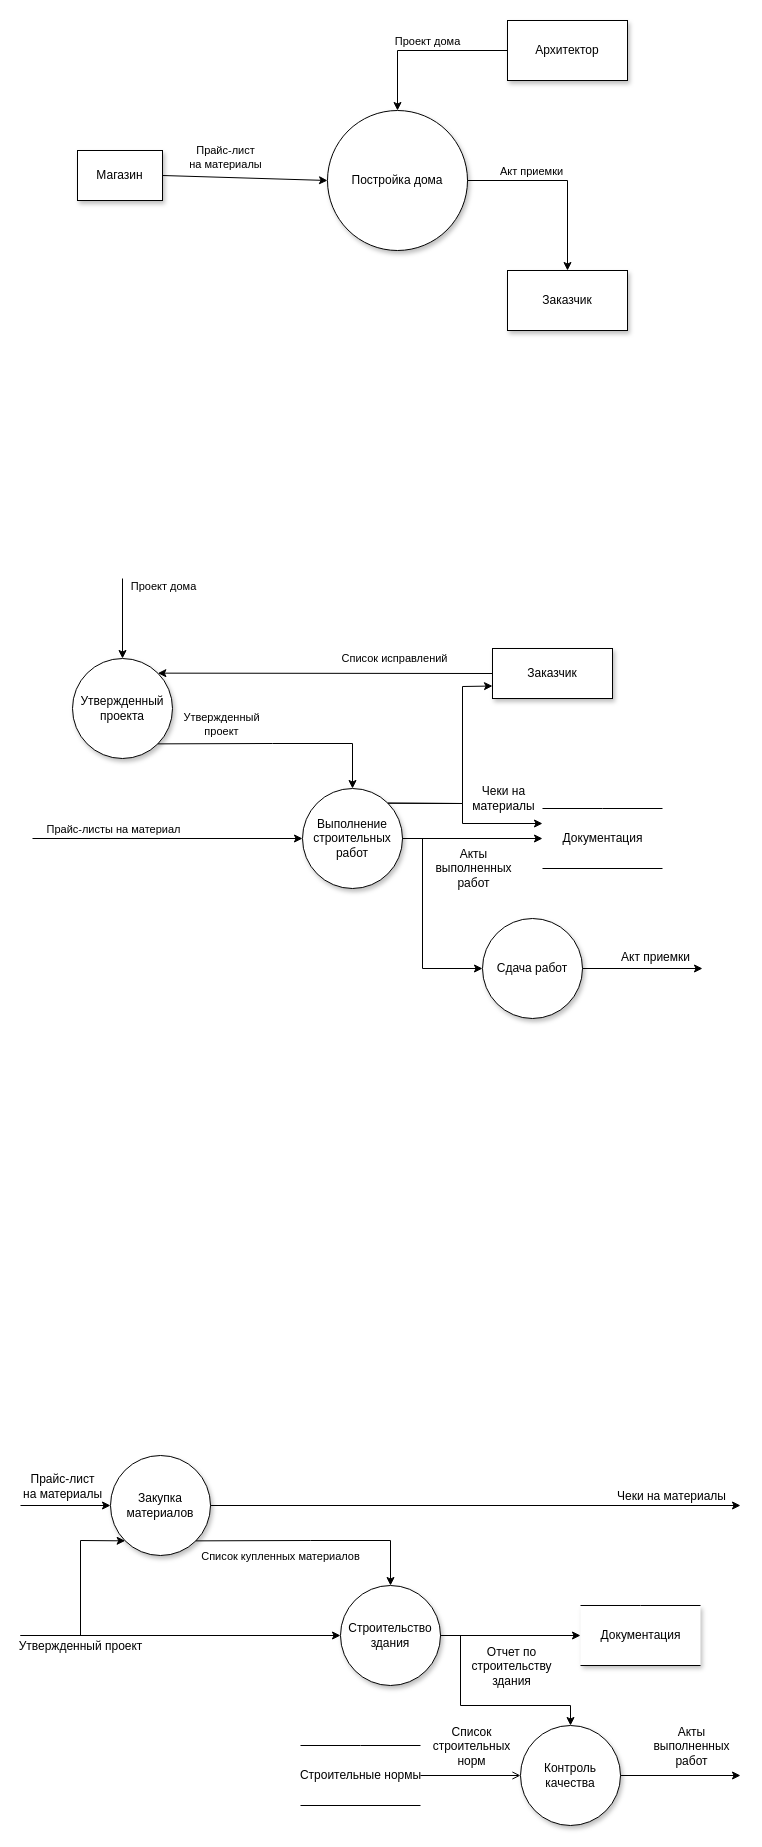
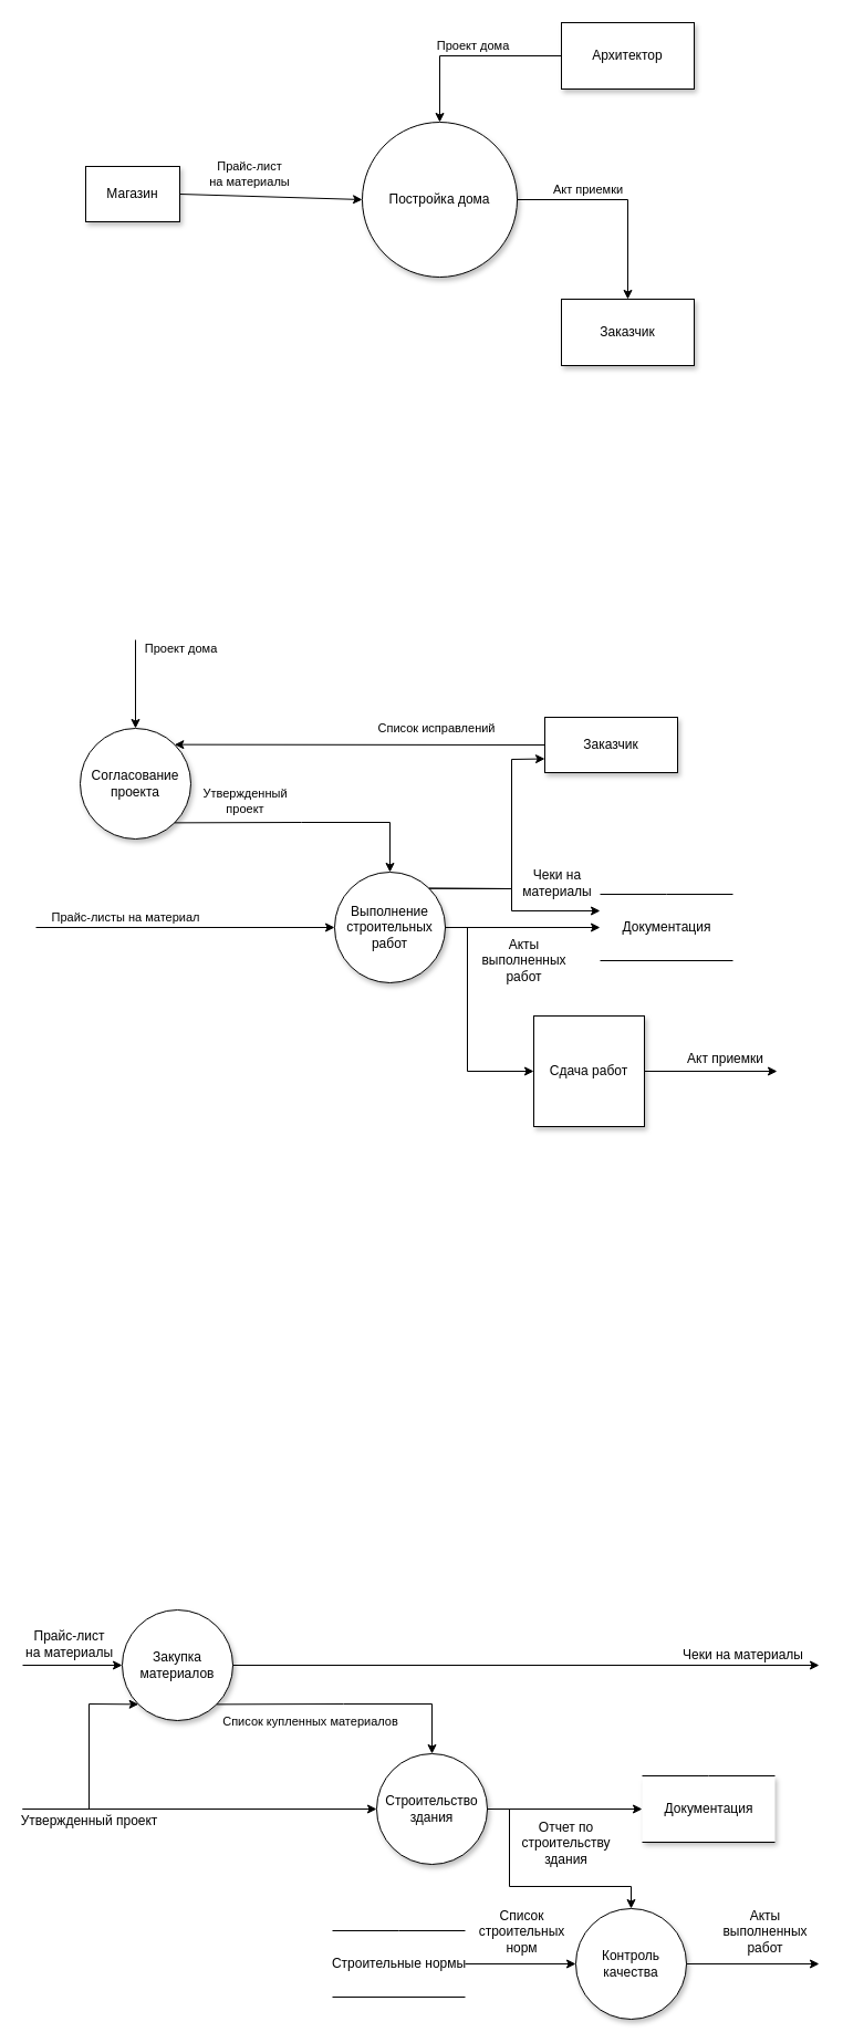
  <mxCell id="0" />
  <mxCell id="1" parent="0" />
  <mxCell id="2" value="Магазин" style="rounded=0;whiteSpace=wrap;html=1;shadow=1;" parent="1" vertex="1"><mxGeometry x="77" y="150" width="85" height="50" as="geometry" /></mxCell>
  <mxCell id="3" value="" style="endArrow=classic;html=1;rounded=0;exitX=1;exitY=0.5;exitDx=0;exitDy=0;entryX=0;entryY=0.5;entryDx=0;entryDy=0;" parent="1" source="2" target="6" edge="1"><mxGeometry width="50" height="50" relative="1" as="geometry"><mxPoint x="347" y="190" as="sourcePoint" /><mxPoint x="327" y="180" as="targetPoint" /></mxGeometry></mxCell>
  <mxCell id="4" value="Прайс-лист&lt;br&gt;на материалы" style="edgeLabel;html=1;align=center;verticalAlign=middle;resizable=0;points=[];" parent="3" vertex="1" connectable="0"><mxGeometry x="-0.271" y="-3" relative="1" as="geometry"><mxPoint x="3" y="-23" as="offset" /></mxGeometry></mxCell>
  <mxCell id="5" value="Архитектор" style="rounded=0;whiteSpace=wrap;html=1;shadow=1;" parent="1" vertex="1"><mxGeometry x="507" y="20" width="120" height="60" as="geometry" /></mxCell>
  <mxCell id="6" value="Постройка дома" style="ellipse;whiteSpace=wrap;html=1;aspect=fixed;shadow=1;" parent="1" vertex="1"><mxGeometry x="327" y="110" width="140" height="140" as="geometry" /></mxCell>
  <mxCell id="7" value="" style="endArrow=classic;html=1;rounded=0;entryX=0.5;entryY=0;entryDx=0;entryDy=0;exitX=0;exitY=0.5;exitDx=0;exitDy=0;shadow=0;" parent="1" source="5" target="6" edge="1"><mxGeometry width="50" height="50" relative="1" as="geometry"><mxPoint x="297" y="180" as="sourcePoint" /><mxPoint x="347" y="130" as="targetPoint" /><Array as="points"><mxPoint x="397" y="50" /></Array></mxGeometry></mxCell>
  <mxCell id="8" value="Проект дома" style="edgeLabel;html=1;align=center;verticalAlign=middle;resizable=0;points=[];" parent="7" vertex="1" connectable="0"><mxGeometry x="-0.04" y="1" relative="1" as="geometry"><mxPoint x="1" y="-11" as="offset" /></mxGeometry></mxCell>
  <mxCell id="9" value="Заказчик" style="rounded=0;whiteSpace=wrap;html=1;shadow=1;" parent="1" vertex="1"><mxGeometry x="507" y="270" width="120" height="60" as="geometry" /></mxCell>
  <mxCell id="10" value="" style="endArrow=classic;html=1;rounded=0;shadow=0;exitX=1;exitY=0.5;exitDx=0;exitDy=0;entryX=0.5;entryY=0;entryDx=0;entryDy=0;" parent="1" source="6" target="9" edge="1"><mxGeometry width="50" height="50" relative="1" as="geometry"><mxPoint x="457" y="450" as="sourcePoint" /><mxPoint x="507" y="400" as="targetPoint" /><Array as="points"><mxPoint x="567" y="180" /></Array></mxGeometry></mxCell>
  <mxCell id="11" value="Акт приемки" style="edgeLabel;html=1;align=center;verticalAlign=middle;resizable=0;points=[];" parent="10" vertex="1" connectable="0"><mxGeometry x="-0.336" y="4" relative="1" as="geometry"><mxPoint y="-6" as="offset" /></mxGeometry></mxCell>
- <mxCell id="12" value="Утвержденный проекта" style="ellipse;whiteSpace=wrap;html=1;aspect=fixed;shadow=1;" parent="1" vertex="1"><mxGeometry x="72" y="658" width="100" height="100" as="geometry" /></mxCell>
+ <mxCell id="12" value="Согласование проекта" style="ellipse;whiteSpace=wrap;html=1;aspect=fixed;shadow=1;" parent="1" vertex="1"><mxGeometry x="72" y="658" width="100" height="100" as="geometry" /></mxCell>
  <mxCell id="13" value="" style="endArrow=classic;html=1;rounded=0;shadow=0;entryX=0.5;entryY=0;entryDx=0;entryDy=0;" parent="1" target="12" edge="1"><mxGeometry width="50" height="50" relative="1" as="geometry"><mxPoint x="122" y="578" as="sourcePoint" /><mxPoint x="372" y="718" as="targetPoint" /></mxGeometry></mxCell>
  <mxCell id="14" value="Проект дома" style="edgeLabel;html=1;align=center;verticalAlign=middle;resizable=0;points=[];" parent="13" vertex="1" connectable="0"><mxGeometry x="-0.517" y="1" relative="1" as="geometry"><mxPoint x="39" y="-12" as="offset" /></mxGeometry></mxCell>
  <mxCell id="15" value="Выполнение строительных работ" style="ellipse;whiteSpace=wrap;html=1;aspect=fixed;shadow=1;" parent="1" vertex="1"><mxGeometry x="302" y="788" width="100" height="100" as="geometry" /></mxCell>
- <mxCell id="16" value="Сдача работ" style="ellipse;whiteSpace=wrap;html=1;aspect=fixed;shadow=1;" parent="1" vertex="1"><mxGeometry x="482" y="918" width="100" height="100" as="geometry" /></mxCell>
+ <mxCell id="16" value="Сдача работ" style="whiteSpace=wrap;html=1;aspect=fixed;shadow=1;rounded=0;" parent="1" vertex="1"><mxGeometry x="482" y="918" width="100" height="100" as="geometry" /></mxCell>
  <mxCell id="17" value="" style="endArrow=classic;html=1;rounded=0;shadow=0;exitX=1;exitY=1;exitDx=0;exitDy=0;entryX=0.5;entryY=0;entryDx=0;entryDy=0;" parent="1" source="12" target="15" edge="1"><mxGeometry width="50" height="50" relative="1" as="geometry"><mxPoint x="102" y="1138" as="sourcePoint" /><mxPoint x="152" y="1088" as="targetPoint" /><Array as="points"><mxPoint x="272" y="743" /><mxPoint x="352" y="743" /></Array></mxGeometry></mxCell>
  <mxCell id="18" value="Утвержденный&lt;br&gt;проект" style="edgeLabel;html=1;align=center;verticalAlign=middle;resizable=0;points=[];" parent="17" vertex="1" connectable="0"><mxGeometry x="-0.475" y="1" relative="1" as="geometry"><mxPoint y="-19" as="offset" /></mxGeometry></mxCell>
  <mxCell id="19" value="" style="endArrow=classic;html=1;rounded=0;shadow=0;exitX=1;exitY=0.5;exitDx=0;exitDy=0;entryX=0;entryY=0.5;entryDx=0;entryDy=0;" parent="1" source="15" target="16" edge="1"><mxGeometry width="50" height="50" relative="1" as="geometry"><mxPoint x="382" y="1038" as="sourcePoint" /><mxPoint x="432" y="988" as="targetPoint" /><Array as="points"><mxPoint x="422" y="838" /><mxPoint x="422" y="968" /></Array></mxGeometry></mxCell>
  <mxCell id="20" value="Акты&lt;br&gt;выполненных&lt;br&gt;работ" style="edgeLabel;html=1;align=center;verticalAlign=middle;resizable=0;points=[];fontSize=12;fontFamily=Helvetica;fontColor=default;" parent="19" vertex="1" connectable="0"><mxGeometry x="-0.358" y="4" relative="1" as="geometry"><mxPoint x="46" y="-18" as="offset" /></mxGeometry></mxCell>
  <mxCell id="21" value="Заказчик" style="rounded=0;whiteSpace=wrap;html=1;shadow=1;strokeWidth=1;glass=0;sketch=0;" parent="1" vertex="1"><mxGeometry x="492" y="648" width="120" height="50" as="geometry" /></mxCell>
  <mxCell id="22" value="" style="endArrow=classic;html=1;rounded=0;shadow=0;entryX=1;entryY=0;entryDx=0;entryDy=0;exitX=0;exitY=0.5;exitDx=0;exitDy=0;" parent="1" source="21" target="12" edge="1"><mxGeometry width="50" height="50" relative="1" as="geometry"><mxPoint x="452" y="673" as="sourcePoint" /><mxPoint x="392" y="668" as="targetPoint" /></mxGeometry></mxCell>
  <mxCell id="23" value="Список исправлений" style="edgeLabel;html=1;align=center;verticalAlign=middle;resizable=0;points=[];" parent="22" vertex="1" connectable="0"><mxGeometry x="-0.349" y="-3" relative="1" as="geometry"><mxPoint x="10" y="-12" as="offset" /></mxGeometry></mxCell>
  <mxCell id="24" value="" style="endArrow=classic;html=1;rounded=0;shadow=0;entryX=0;entryY=0.5;entryDx=0;entryDy=0;" parent="1" target="15" edge="1"><mxGeometry width="50" height="50" relative="1" as="geometry"><mxPoint x="32" y="838" as="sourcePoint" /><mxPoint x="292" y="958" as="targetPoint" /></mxGeometry></mxCell>
  <mxCell id="25" value="Прайс-листы на материал" style="edgeLabel;html=1;align=center;verticalAlign=middle;resizable=0;points=[];" parent="24" vertex="1" connectable="0"><mxGeometry x="0.193" y="-4" relative="1" as="geometry"><mxPoint x="-81" y="-14" as="offset" /></mxGeometry></mxCell>
  <mxCell id="26" value="" style="endArrow=classic;html=1;rounded=0;shadow=0;exitX=1;exitY=0;exitDx=0;exitDy=0;entryX=0;entryY=0.75;entryDx=0;entryDy=0;" parent="1" source="15" target="21" edge="1"><mxGeometry width="50" height="50" relative="1" as="geometry"><mxPoint x="462" y="848" as="sourcePoint" /><mxPoint x="512" y="798" as="targetPoint" /><Array as="points"><mxPoint x="462" y="803" /><mxPoint x="462" y="686" /></Array></mxGeometry></mxCell>
  <mxCell id="27" value="" style="endArrow=classic;html=1;rounded=0;shadow=0;fontFamily=Helvetica;fontSize=12;fontColor=default;exitX=1;exitY=0.5;exitDx=0;exitDy=0;entryX=0;entryY=0.5;entryDx=0;entryDy=0;" parent="1" source="15" target="31" edge="1"><mxGeometry width="50" height="50" relative="1" as="geometry"><mxPoint x="302" y="1008" as="sourcePoint" /><mxPoint x="458" y="855.5" as="targetPoint" /></mxGeometry></mxCell>
  <mxCell id="28" value="" style="endArrow=classic;html=1;rounded=0;shadow=0;fontFamily=Helvetica;fontSize=12;fontColor=default;entryX=0;entryY=0.25;entryDx=0;entryDy=0;exitX=1;exitY=0;exitDx=0;exitDy=0;" parent="1" source="15" target="31" edge="1"><mxGeometry width="50" height="50" relative="1" as="geometry"><mxPoint x="272" y="758" as="sourcePoint" /><mxPoint x="322" y="708" as="targetPoint" /><Array as="points"><mxPoint x="462" y="803" /><mxPoint x="462" y="823" /></Array></mxGeometry></mxCell>
  <mxCell id="29" value="Чеки на&lt;br&gt;материалы" style="edgeLabel;html=1;align=center;verticalAlign=middle;resizable=0;points=[];fontSize=12;fontFamily=Helvetica;fontColor=default;" parent="28" vertex="1" connectable="0"><mxGeometry x="-0.679" relative="1" as="geometry"><mxPoint x="87" y="-5" as="offset" /></mxGeometry></mxCell>
  <mxCell id="30" value="" style="group" parent="1" vertex="1" connectable="0"><mxGeometry x="542" y="808" width="120" height="60" as="geometry" /></mxCell>
  <mxCell id="31" value="Документация" style="rounded=0;whiteSpace=nowrap;html=1;shadow=1;fontFamily=Helvetica;fontSize=12;fontColor=default;strokeColor=none;fillColor=none;gradientColor=none;glass=0;sketch=0;strokeWidth=1;perimeterSpacing=0;" parent="30" vertex="1"><mxGeometry width="120" height="60" as="geometry" /></mxCell>
  <mxCell id="32" value="" style="endArrow=none;html=1;rounded=0;shadow=0;fontFamily=Helvetica;fontSize=12;fontColor=default;entryX=1;entryY=1;entryDx=0;entryDy=0;exitX=0;exitY=1;exitDx=0;exitDy=0;strokeWidth=1;" parent="30" source="31" target="31" edge="1"><mxGeometry width="50" height="50" relative="1" as="geometry"><mxPoint x="-190" y="120" as="sourcePoint" /><mxPoint x="-140" y="70" as="targetPoint" /></mxGeometry></mxCell>
  <mxCell id="33" value="" style="endArrow=none;html=1;rounded=0;shadow=0;fontFamily=Helvetica;fontSize=12;fontColor=default;exitX=0;exitY=0;exitDx=0;exitDy=0;entryX=1;entryY=0;entryDx=0;entryDy=0;strokeWidth=1;" parent="30" source="31" target="31" edge="1"><mxGeometry width="50" height="50" relative="1" as="geometry"><mxPoint y="50" as="sourcePoint" /><mxPoint x="120" y="50" as="targetPoint" /><Array as="points"><mxPoint x="60" /></Array></mxGeometry></mxCell>
  <mxCell id="34" value="" style="endArrow=classic;html=1;rounded=0;shadow=0;fontFamily=Helvetica;fontSize=12;fontColor=default;strokeWidth=1;exitX=1;exitY=0.5;exitDx=0;exitDy=0;" parent="1" source="16" edge="1"><mxGeometry width="50" height="50" relative="1" as="geometry"><mxPoint x="482" y="1168" as="sourcePoint" /><mxPoint x="702" y="968" as="targetPoint" /></mxGeometry></mxCell>
  <mxCell id="35" value="Акт приемки" style="edgeLabel;html=1;align=center;verticalAlign=middle;resizable=0;points=[];fontSize=12;fontFamily=Helvetica;fontColor=default;" parent="34" vertex="1" connectable="0"><mxGeometry x="-0.593" y="-1" relative="1" as="geometry"><mxPoint x="48" y="-13" as="offset" /></mxGeometry></mxCell>
  <mxCell id="36" value="Закупка материалов" style="ellipse;whiteSpace=wrap;html=1;aspect=fixed;shadow=1;" parent="1" vertex="1"><mxGeometry x="110" y="1455" width="100" height="100" as="geometry" /></mxCell>
  <mxCell id="37" value="Строительство здания" style="ellipse;whiteSpace=wrap;html=1;aspect=fixed;shadow=1;" parent="1" vertex="1"><mxGeometry x="340" y="1585" width="100" height="100" as="geometry" /></mxCell>
  <mxCell id="38" value="Контроль качества" style="ellipse;whiteSpace=wrap;html=1;aspect=fixed;shadow=1;" parent="1" vertex="1"><mxGeometry x="520" y="1725" width="100" height="100" as="geometry" /></mxCell>
  <mxCell id="39" value="" style="endArrow=classic;html=1;rounded=0;shadow=0;exitX=1;exitY=1;exitDx=0;exitDy=0;entryX=0.5;entryY=0;entryDx=0;entryDy=0;" parent="1" source="36" target="37" edge="1"><mxGeometry width="50" height="50" relative="1" as="geometry"><mxPoint x="140" y="1935" as="sourcePoint" /><mxPoint x="190" y="1885" as="targetPoint" /><Array as="points"><mxPoint x="310" y="1540" /><mxPoint x="390" y="1540" /></Array></mxGeometry></mxCell>
  <mxCell id="40" value="Список купленных материалов" style="edgeLabel;html=1;align=center;verticalAlign=middle;resizable=0;points=[];" parent="39" vertex="1" connectable="0"><mxGeometry x="-0.475" y="1" relative="1" as="geometry"><mxPoint x="21" y="16" as="offset" /></mxGeometry></mxCell>
  <mxCell id="41" value="" style="endArrow=classic;html=1;rounded=0;shadow=0;exitX=1;exitY=0.5;exitDx=0;exitDy=0;entryX=0.5;entryY=0;entryDx=0;entryDy=0;" parent="1" source="37" target="38" edge="1"><mxGeometry width="50" height="50" relative="1" as="geometry"><mxPoint x="420" y="1835" as="sourcePoint" /><mxPoint x="470" y="1785" as="targetPoint" /><Array as="points"><mxPoint x="460" y="1635" /><mxPoint x="460" y="1705" /><mxPoint x="570" y="1705" /></Array></mxGeometry></mxCell>
  <mxCell id="42" value="" style="endArrow=classic;html=1;rounded=0;shadow=0;fontFamily=Helvetica;fontSize=12;fontColor=default;exitX=1;exitY=0.5;exitDx=0;exitDy=0;entryX=0;entryY=0.5;entryDx=0;entryDy=0;" parent="1" source="37" target="45" edge="1"><mxGeometry width="50" height="50" relative="1" as="geometry"><mxPoint x="340" y="1805" as="sourcePoint" /><mxPoint x="496" y="1652.5" as="targetPoint" /></mxGeometry></mxCell>
  <mxCell id="43" value="Отчет по&lt;br&gt;строительству&lt;br&gt;здания" style="edgeLabel;html=1;align=center;verticalAlign=middle;resizable=0;points=[];fontSize=12;fontFamily=Helvetica;fontColor=default;" parent="42" vertex="1" connectable="0"><mxGeometry x="-0.381" y="4" relative="1" as="geometry"><mxPoint x="27" y="34" as="offset" /></mxGeometry></mxCell>
  <mxCell id="44" value="" style="group" parent="1" vertex="1" connectable="0"><mxGeometry x="580" y="1605" width="120" height="60" as="geometry" /></mxCell>
  <mxCell id="45" value="Документация" style="rounded=0;whiteSpace=nowrap;html=1;shadow=1;fontFamily=Helvetica;fontSize=12;glass=0;sketch=0;strokeWidth=1;perimeterSpacing=0;fillColor=default;strokeColor=none;" parent="44" vertex="1"><mxGeometry width="120" height="60" as="geometry" /></mxCell>
  <mxCell id="46" value="" style="endArrow=none;html=1;rounded=0;shadow=0;fontFamily=Helvetica;fontSize=12;fontColor=default;entryX=1;entryY=1;entryDx=0;entryDy=0;exitX=0;exitY=1;exitDx=0;exitDy=0;strokeWidth=1;" parent="44" source="45" target="45" edge="1"><mxGeometry width="50" height="50" relative="1" as="geometry"><mxPoint x="-190" y="120" as="sourcePoint" /><mxPoint x="-140" y="70" as="targetPoint" /></mxGeometry></mxCell>
  <mxCell id="47" value="" style="endArrow=none;html=1;rounded=0;shadow=0;fontFamily=Helvetica;fontSize=12;fontColor=default;exitX=0;exitY=0;exitDx=0;exitDy=0;entryX=1;entryY=0;entryDx=0;entryDy=0;strokeWidth=1;" parent="44" source="45" target="45" edge="1"><mxGeometry width="50" height="50" relative="1" as="geometry"><mxPoint y="50" as="sourcePoint" /><mxPoint x="120" y="50" as="targetPoint" /><Array as="points"><mxPoint x="60" /></Array></mxGeometry></mxCell>
  <mxCell id="48" value="" style="endArrow=classic;html=1;rounded=0;shadow=0;fontFamily=Helvetica;fontSize=12;fontColor=default;strokeWidth=1;exitX=1;exitY=0.5;exitDx=0;exitDy=0;" parent="1" source="38" edge="1"><mxGeometry width="50" height="50" relative="1" as="geometry"><mxPoint x="520" y="1965" as="sourcePoint" /><mxPoint x="740" y="1775" as="targetPoint" /></mxGeometry></mxCell>
  <mxCell id="49" value="Акты&lt;br&gt;выполненных&lt;br&gt;работ" style="edgeLabel;html=1;align=center;verticalAlign=middle;resizable=0;points=[];fontSize=12;fontFamily=Helvetica;fontColor=default;" parent="48" vertex="1" connectable="0"><mxGeometry x="-0.593" y="-1" relative="1" as="geometry"><mxPoint x="46" y="-31" as="offset" /></mxGeometry></mxCell>
  <mxCell id="50" value="" style="endArrow=classic;html=1;rounded=0;shadow=0;fontFamily=Helvetica;fontSize=12;fontColor=default;strokeWidth=1;entryX=0;entryY=0.5;entryDx=0;entryDy=0;" parent="1" target="36" edge="1"><mxGeometry width="50" height="50" relative="1" as="geometry"><mxPoint x="20" y="1505" as="sourcePoint" /><mxPoint x="50" y="1625" as="targetPoint" /></mxGeometry></mxCell>
  <mxCell id="51" value="Прайс-лист&lt;br&gt;на материалы" style="edgeLabel;html=1;align=center;verticalAlign=middle;resizable=0;points=[];fontSize=12;fontFamily=Helvetica;fontColor=default;" parent="50" vertex="1" connectable="0"><mxGeometry x="0.615" y="2" relative="1" as="geometry"><mxPoint x="-32" y="-18" as="offset" /></mxGeometry></mxCell>
  <mxCell id="52" value="" style="endArrow=classic;html=1;rounded=0;shadow=0;fontFamily=Helvetica;fontSize=12;fontColor=default;strokeWidth=1;entryX=0;entryY=0.5;entryDx=0;entryDy=0;" parent="1" target="37" edge="1"><mxGeometry width="50" height="50" relative="1" as="geometry"><mxPoint x="20" y="1635" as="sourcePoint" /><mxPoint x="150" y="1655" as="targetPoint" /></mxGeometry></mxCell>
  <mxCell id="53" value="Утвержденный проект" style="edgeLabel;html=1;align=center;verticalAlign=middle;resizable=0;points=[];fontSize=12;fontFamily=Helvetica;fontColor=default;rotation=0;" parent="52" vertex="1" connectable="0"><mxGeometry x="-0.412" y="3" relative="1" as="geometry"><mxPoint x="-35" y="13" as="offset" /></mxGeometry></mxCell>
  <mxCell id="54" value="" style="endArrow=classic;html=1;rounded=0;shadow=0;fontFamily=Helvetica;fontSize=12;fontColor=default;strokeWidth=1;entryX=0;entryY=1;entryDx=0;entryDy=0;" parent="1" target="36" edge="1"><mxGeometry width="50" height="50" relative="1" as="geometry"><mxPoint x="20" y="1635" as="sourcePoint" /><mxPoint x="200" y="1585" as="targetPoint" /><Array as="points"><mxPoint x="80" y="1635" /><mxPoint x="80" y="1540" /></Array></mxGeometry></mxCell>
  <mxCell id="55" value="" style="group;opacity=0;fillColor=none;fontColor=#ffffff;strokeColor=#2D7600;" parent="1" vertex="1" connectable="0"><mxGeometry x="300" y="1745" width="120" height="60" as="geometry" /></mxCell>
  <mxCell id="56" value="Строительные нормы" style="rounded=0;whiteSpace=nowrap;html=1;shadow=1;fontFamily=Helvetica;fontSize=12;fontColor=default;strokeColor=none;fillColor=none;gradientColor=none;glass=0;sketch=0;strokeWidth=1;perimeterSpacing=0;" parent="55" vertex="1"><mxGeometry width="120" height="60" as="geometry" /></mxCell>
  <mxCell id="57" value="" style="endArrow=none;html=1;rounded=0;shadow=0;fontFamily=Helvetica;fontSize=12;fontColor=default;entryX=1;entryY=1;entryDx=0;entryDy=0;exitX=0;exitY=1;exitDx=0;exitDy=0;strokeWidth=1;" parent="55" source="56" target="56" edge="1"><mxGeometry width="50" height="50" relative="1" as="geometry"><mxPoint x="-190" y="120" as="sourcePoint" /><mxPoint x="-140" y="70" as="targetPoint" /></mxGeometry></mxCell>
  <mxCell id="58" value="" style="endArrow=none;html=1;rounded=0;shadow=0;fontFamily=Helvetica;fontSize=12;fontColor=default;exitX=0;exitY=0;exitDx=0;exitDy=0;entryX=1;entryY=0;entryDx=0;entryDy=0;strokeWidth=1;" parent="55" source="56" target="56" edge="1"><mxGeometry width="50" height="50" relative="1" as="geometry"><mxPoint y="50" as="sourcePoint" /><mxPoint x="120" y="50" as="targetPoint" /><Array as="points"><mxPoint x="60" /></Array></mxGeometry></mxCell>
- <mxCell id="59" value="" style="endArrow=open;html=1;rounded=0;shadow=0;fontFamily=Helvetica;fontSize=12;fontColor=default;strokeWidth=1;exitX=1;exitY=0.5;exitDx=0;exitDy=0;entryX=0;entryY=0.5;entryDx=0;entryDy=0;" parent="1" source="56" target="38" edge="1"><mxGeometry width="50" height="50" relative="1" as="geometry"><mxPoint x="490" y="1855" as="sourcePoint" /><mxPoint x="540" y="1805" as="targetPoint" /></mxGeometry></mxCell>
+ <mxCell id="59" value="" style="endArrow=classic;html=1;rounded=0;shadow=0;fontFamily=Helvetica;fontSize=12;fontColor=default;strokeWidth=1;exitX=1;exitY=0.5;exitDx=0;exitDy=0;entryX=0;entryY=0.5;entryDx=0;entryDy=0;" parent="1" source="56" target="38" edge="1"><mxGeometry width="50" height="50" relative="1" as="geometry"><mxPoint x="490" y="1855" as="sourcePoint" /><mxPoint x="540" y="1805" as="targetPoint" /></mxGeometry></mxCell>
  <mxCell id="60" value="Список&lt;br&gt;строительных&lt;br&gt;норм" style="edgeLabel;html=1;align=center;verticalAlign=middle;resizable=0;points=[];fontSize=12;fontFamily=Helvetica;fontColor=default;" parent="59" vertex="1" connectable="0"><mxGeometry x="-0.238" relative="1" as="geometry"><mxPoint x="12" y="-30" as="offset" /></mxGeometry></mxCell>
  <mxCell id="61" value="" style="endArrow=classic;html=1;rounded=0;shadow=0;fontFamily=Helvetica;fontSize=12;fontColor=default;strokeWidth=1;exitX=1;exitY=0.5;exitDx=0;exitDy=0;" parent="1" source="36" edge="1"><mxGeometry width="50" height="50" relative="1" as="geometry"><mxPoint x="370" y="1515" as="sourcePoint" /><mxPoint x="740" y="1505" as="targetPoint" /></mxGeometry></mxCell>
  <mxCell id="62" value="Чеки на материалы" style="edgeLabel;html=1;align=center;verticalAlign=middle;resizable=0;points=[];fontSize=12;fontFamily=Helvetica;fontColor=default;" parent="61" vertex="1" connectable="0"><mxGeometry x="0.725" y="-2" relative="1" as="geometry"><mxPoint x="3" y="-12" as="offset" /></mxGeometry></mxCell>
